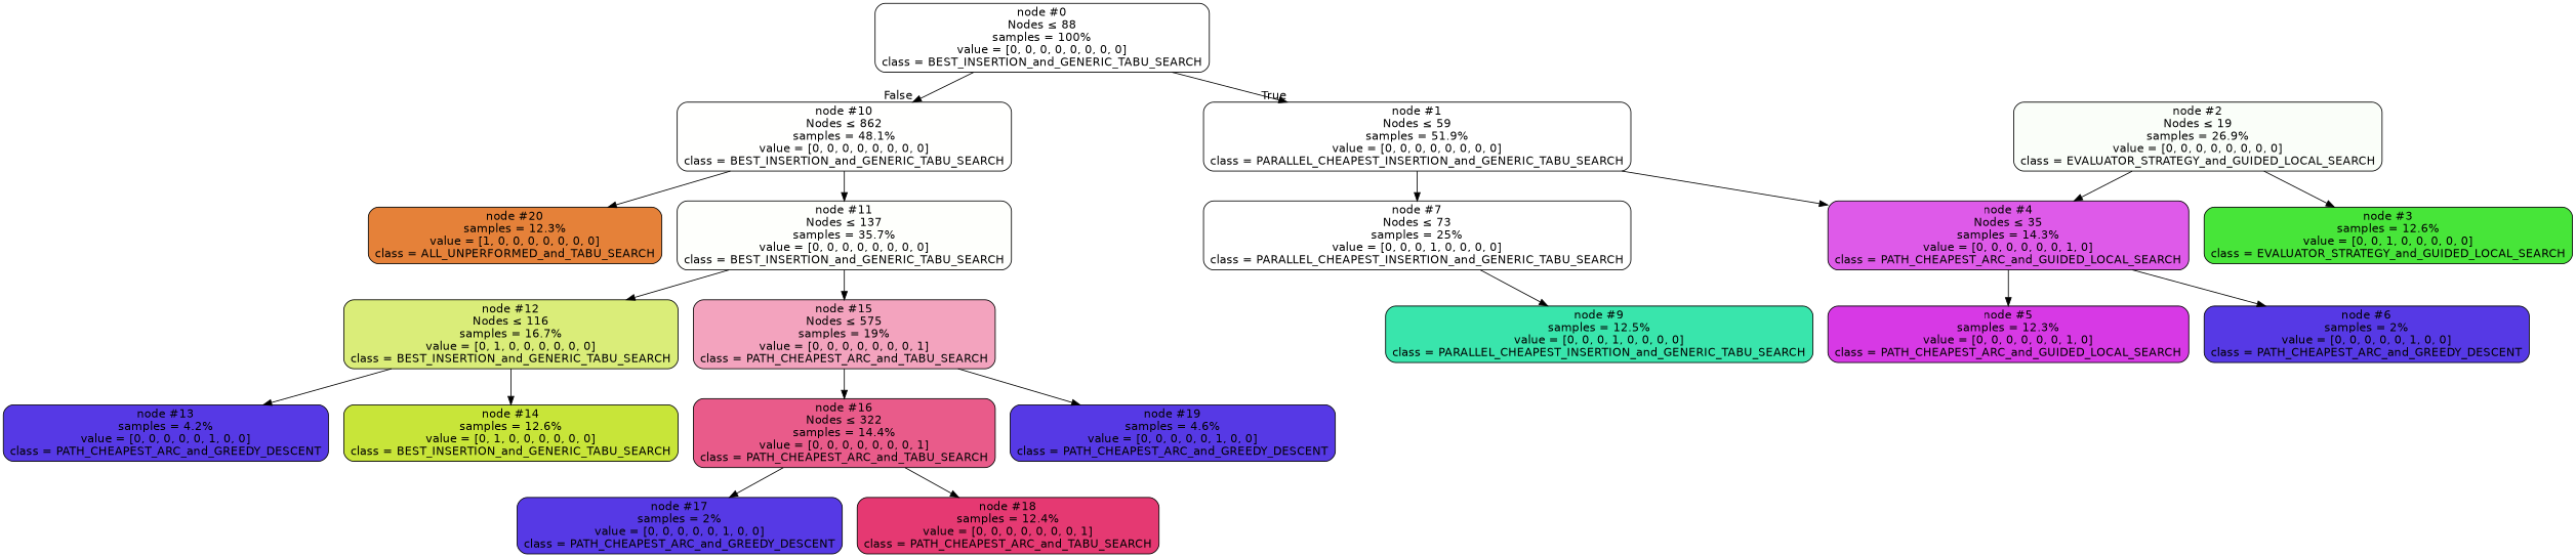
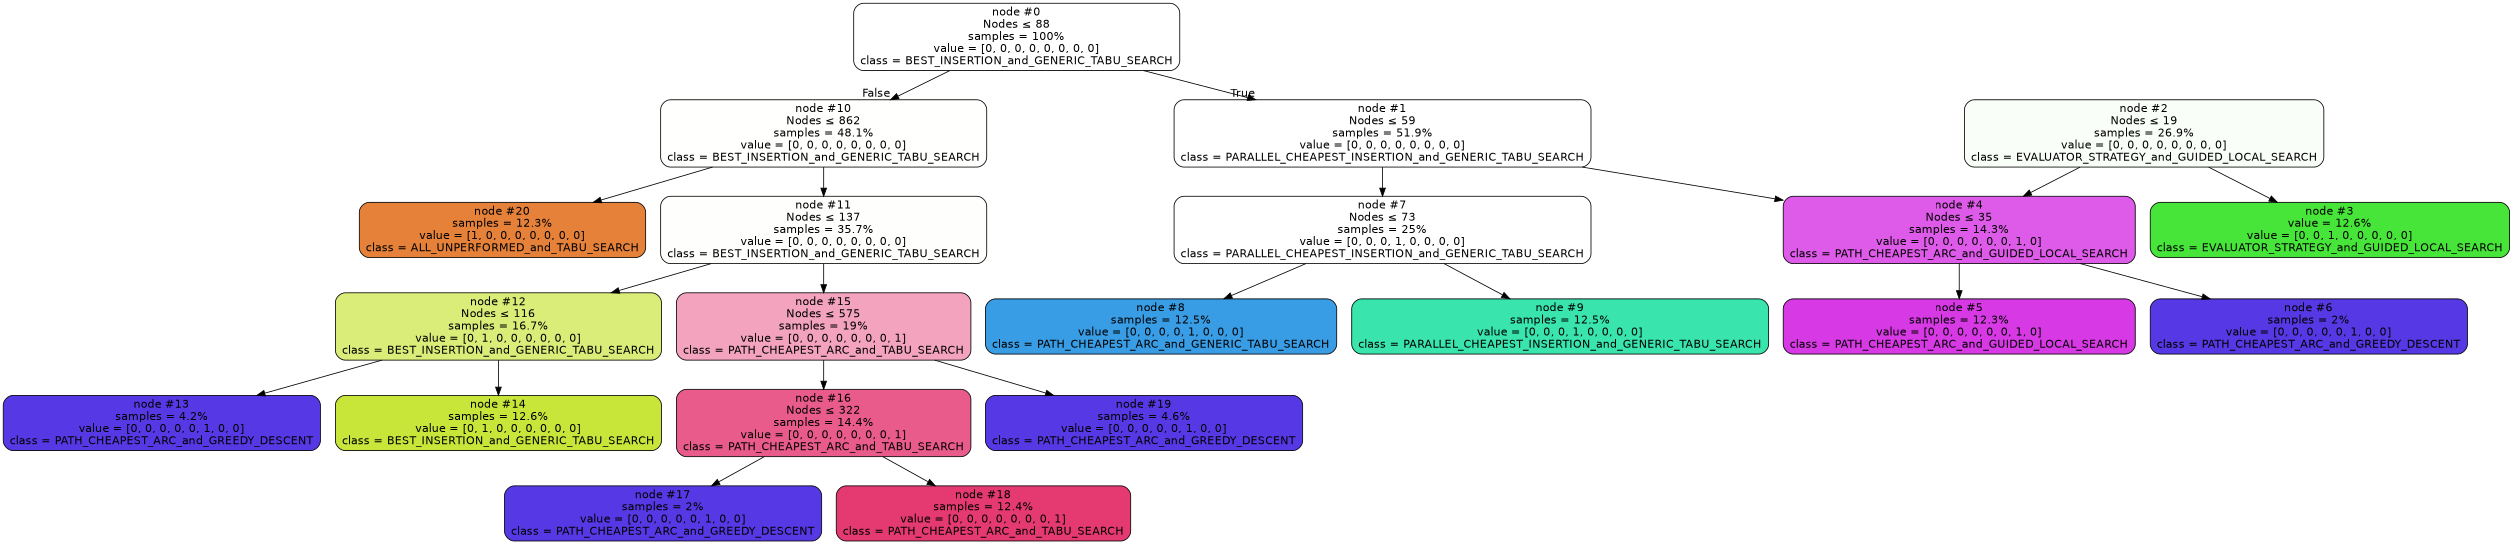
  digraph {
    node [color=black fillcolor="#5639e5" fontname=helvetica shape=box style="filled, rounded"]
    edge [fontname=helvetica]
    n1 [fillcolor="#ffffff" label=<node &#35;0<br/>Nodes &le; 88<br/>samples = 100%<br/>value = [0, 0, 0, 0, 0, 0, 0, 0]<br/>class = BEST_INSERTION_and_GENERIC_TABU_SEARCH>]
    n2 [fillcolor="#ffffff" label=<node &#35;1<br/>Nodes &le; 59<br/>samples = 51.9%<br/>value = [0, 0, 0, 0, 0, 0, 0, 0]<br/>class = PARALLEL_CHEAPEST_INSERTION_and_GENERIC_TABU_SEARCH>]
    n3 [fillcolor="#fffffe" label=<node &#35;10<br/>Nodes &le; 862<br/>samples = 48.1%<br/>value = [0, 0, 0, 0, 0, 0, 0, 0]<br/>class = BEST_INSERTION_and_GENERIC_TABU_SEARCH>]
    n4 [fillcolor="#ffffff" label=<node &#35;7<br/>Nodes &le; 73<br/>samples = 25%<br/>value = [0, 0, 0, 1, 0, 0, 0, 0]<br/>class = PARALLEL_CHEAPEST_INSERTION_and_GENERIC_TABU_SEARCH>]
    n5 [fillcolor="#de5ae9" label=<node &#35;4<br/>Nodes &le; 35<br/>samples = 14.3%<br/>value = [0, 0, 0, 0, 0, 0, 1, 0]<br/>class = PATH_CHEAPEST_ARC_and_GUIDED_LOCAL_SEARCH>]
    n6 [fillcolor="#fefffc" label=<node &#35;11<br/>Nodes &le; 137<br/>samples = 35.7%<br/>value = [0, 0, 0, 0, 0, 0, 0, 0]<br/>class = BEST_INSERTION_and_GENERIC_TABU_SEARCH>]
    n7 [fillcolor="#e58139" label=<node &#35;20<br/>samples = 12.3%<br/>value = [1, 0, 0, 0, 0, 0, 0, 0]<br/>class = ALL_UNPERFORMED_and_TABU_SEARCH>]
    n8 [fillcolor="#fafef9" label=<node &#35;2<br/>Nodes &le; 19<br/>samples = 26.9%<br/>value = [0, 0, 0, 0, 0, 0, 0, 0]<br/>class = EVALUATOR_STRATEGY_and_GUIDED_LOCAL_SEARCH>]
-   n9 [fillcolor="#47e539" label=<node &#35;3<br/>samples = 12.6%<br/>value = [0, 0, 1, 0, 0, 0, 0, 0]<br/>class = EVALUATOR_STRATEGY_and_GUIDED_LOCAL_SEARCH>]
+   n9 [fillcolor="#47e539" label=<node &#35;3<br/>value = 12.6%<br/>value = [0, 0, 1, 0, 0, 0, 0, 0]<br/>class = EVALUATOR_STRATEGY_and_GUIDED_LOCAL_SEARCH>]
+   n10 [fillcolor="#399de5" label=<node &#35;8<br/>samples = 12.5%<br/>value = [0, 0, 0, 0, 1, 0, 0, 0]<br/>class = PATH_CHEAPEST_ARC_and_GENERIC_TABU_SEARCH>]
    n11 [fillcolor="#39e5ac" label=<node &#35;9<br/>samples = 12.5%<br/>value = [0, 0, 0, 1, 0, 0, 0, 0]<br/>class = PARALLEL_CHEAPEST_INSERTION_and_GENERIC_TABU_SEARCH>]
    n12 [fillcolor="#d739e5" label=<node &#35;5<br/>samples = 12.3%<br/>value = [0, 0, 0, 0, 0, 0, 1, 0]<br/>class = PATH_CHEAPEST_ARC_and_GUIDED_LOCAL_SEARCH>]
    n13 [label=<node &#35;6<br/>samples = 2%<br/>value = [0, 0, 0, 0, 0, 1, 0, 0]<br/>class = PATH_CHEAPEST_ARC_and_GREEDY_DESCENT>]
    n14 [fillcolor="#daed79" label=<node &#35;12<br/>Nodes &le; 116<br/>samples = 16.7%<br/>value = [0, 1, 0, 0, 0, 0, 0, 0]<br/>class = BEST_INSERTION_and_GENERIC_TABU_SEARCH>]
    n15 [fillcolor="#f3a3be" label=<node &#35;15<br/>Nodes &le; 575<br/>samples = 19%<br/>value = [0, 0, 0, 0, 0, 0, 0, 1]<br/>class = PATH_CHEAPEST_ARC_and_TABU_SEARCH>]
    n16 [label=<node &#35;13<br/>samples = 4.2%<br/>value = [0, 0, 0, 0, 0, 1, 0, 0]<br/>class = PATH_CHEAPEST_ARC_and_GREEDY_DESCENT>]
    n17 [fillcolor="#c8e539" label=<node &#35;14<br/>samples = 12.6%<br/>value = [0, 1, 0, 0, 0, 0, 0, 0]<br/>class = BEST_INSERTION_and_GENERIC_TABU_SEARCH>]
    n18 [fillcolor="#e95b8a" label=<node &#35;16<br/>Nodes &le; 322<br/>samples = 14.4%<br/>value = [0, 0, 0, 0, 0, 0, 0, 1]<br/>class = PATH_CHEAPEST_ARC_and_TABU_SEARCH>]
    n19 [label=<node &#35;19<br/>samples = 4.6%<br/>value = [0, 0, 0, 0, 0, 1, 0, 0]<br/>class = PATH_CHEAPEST_ARC_and_GREEDY_DESCENT>]
    n20 [label=<node &#35;17<br/>samples = 2%<br/>value = [0, 0, 0, 0, 0, 1, 0, 0]<br/>class = PATH_CHEAPEST_ARC_and_GREEDY_DESCENT>]
    n21 [fillcolor="#e53972" label=<node &#35;18<br/>samples = 12.4%<br/>value = [0, 0, 0, 0, 0, 0, 0, 1]<br/>class = PATH_CHEAPEST_ARC_and_TABU_SEARCH>]
    n1 -> n2 [headlabel=True labelangle=45 labeldistance=2.5]
    n1 -> n3 [headlabel=False labelangle=-45 labeldistance=2.5]
    n2 -> n4
    n2 -> n5
    n3 -> n6
    n3 -> n7
+   n4 -> n10
    n4 -> n11
    n5 -> n12
    n5 -> n13
    n6 -> n14
    n6 -> n15
    n8 -> n5
    n8 -> n9
    n14 -> n16
    n14 -> n17
    n15 -> n18
    n15 -> n19
    n18 -> n20
    n18 -> n21
  }
